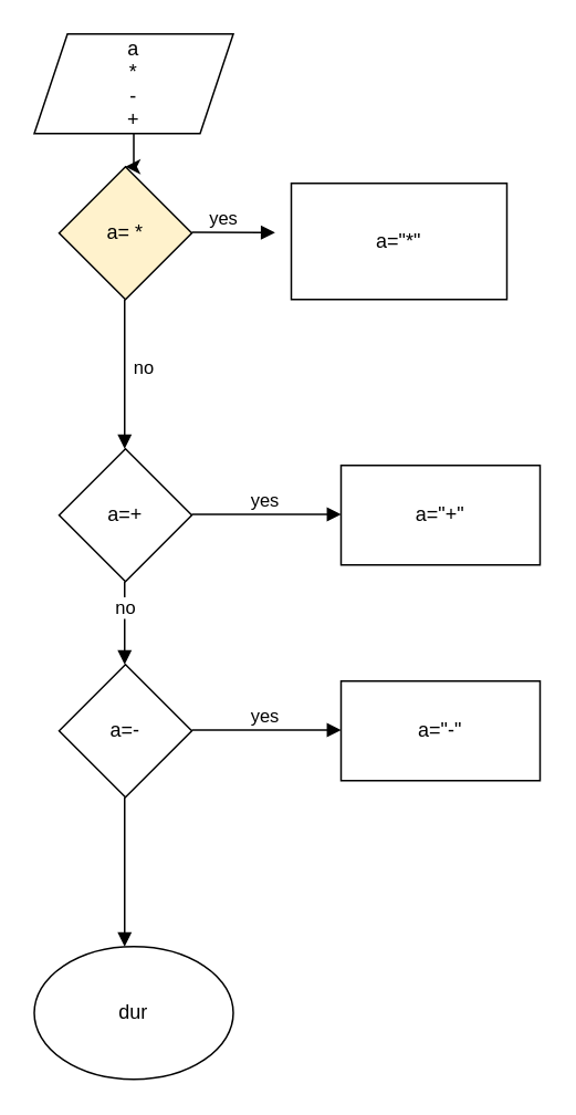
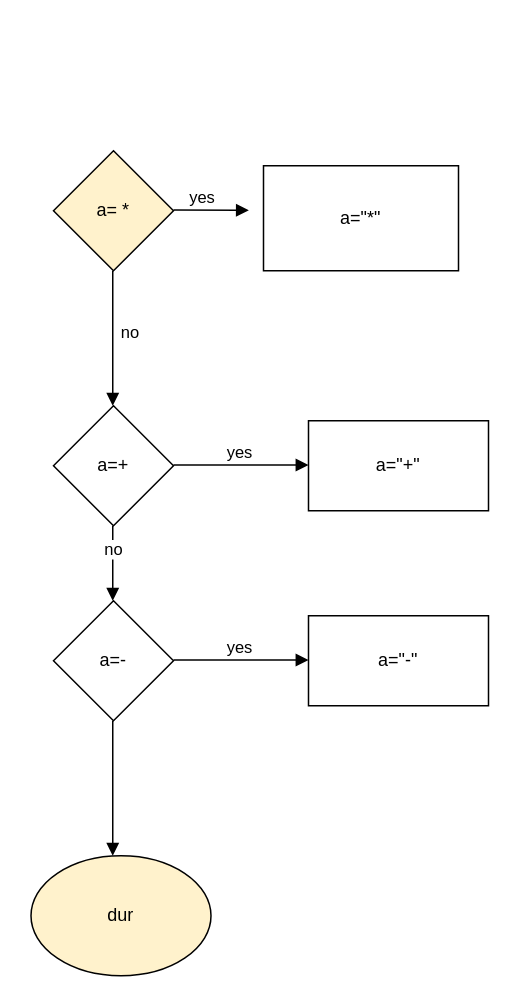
  <mxCell id="0" />
  <mxCell id="1" parent="0" />
  <mxCell id="2" value="a= *" style="rhombus;whiteSpace=wrap;html=1;fillColor=#fff2cc;" parent="1" vertex="1"><mxGeometry x="35" y="100" width="80" height="80" as="geometry" /></mxCell>
- <mxCell id="3" value="" style="edgeStyle=orthogonalEdgeStyle;rounded=0;orthogonalLoop=1;jettySize=auto;html=1;" parent="1" source="4" target="2" edge="1"><mxGeometry relative="1" as="geometry" /></mxCell>
- <mxCell id="4" value="a&lt;br&gt;*&lt;br&gt;-&lt;br&gt;+" style="shape=parallelogram;perimeter=parallelogramPerimeter;whiteSpace=wrap;html=1;fixedSize=1;" parent="1" vertex="1"><mxGeometry x="20" y="20" width="120" height="60" as="geometry" /></mxCell>
  <mxCell id="5" value="yes" style="html=1;verticalAlign=bottom;endArrow=block;" parent="1" edge="1"><mxGeometry x="-0.192" width="80" relative="1" as="geometry"><mxPoint x="115" y="139.5" as="sourcePoint" /><mxPoint x="165.221" y="139.721" as="targetPoint" /><Array as="points"><mxPoint x="115" y="140" /></Array><mxPoint as="offset" /></mxGeometry></mxCell>
  <mxCell id="6" value="a=&quot;*&quot;" style="rounded=0;whiteSpace=wrap;html=1;" parent="1" vertex="1"><mxGeometry x="175" y="110" width="130" height="70" as="geometry" /></mxCell>
  <mxCell id="7" value="no" style="html=1;verticalAlign=bottom;endArrow=block;" parent="1" edge="1"><mxGeometry x="0.111" y="11" width="80" relative="1" as="geometry"><mxPoint x="74.5" y="180" as="sourcePoint" /><mxPoint x="74.5" y="270" as="targetPoint" /><Array as="points"><mxPoint x="74.5" y="180.5" /></Array><mxPoint as="offset" /></mxGeometry></mxCell>
  <mxCell id="8" value="a=+" style="rhombus;whiteSpace=wrap;html=1;" parent="1" vertex="1"><mxGeometry x="35" y="270" width="80" height="80" as="geometry" /></mxCell>
  <mxCell id="9" value="yes" style="html=1;verticalAlign=bottom;endArrow=block;" parent="1" edge="1"><mxGeometry width="80" relative="1" as="geometry"><mxPoint x="115" y="309.5" as="sourcePoint" /><mxPoint x="205" y="309.5" as="targetPoint" /><Array as="points"><mxPoint x="115" y="310" /></Array></mxGeometry></mxCell>
  <mxCell id="10" value="a=&quot;+&quot;" style="rounded=0;whiteSpace=wrap;html=1;" parent="1" vertex="1"><mxGeometry x="205" y="280" width="120" height="60" as="geometry" /></mxCell>
  <mxCell id="11" value="no" style="html=1;verticalAlign=bottom;endArrow=block;" parent="1" edge="1"><mxGeometry width="80" relative="1" as="geometry"><mxPoint x="74.5" y="350" as="sourcePoint" /><mxPoint x="74.5" y="400" as="targetPoint" /><Array as="points"><mxPoint x="74.5" y="350.5" /></Array></mxGeometry></mxCell>
  <mxCell id="12" value="a=-" style="rhombus;whiteSpace=wrap;html=1;" parent="1" vertex="1"><mxGeometry x="35" y="400" width="80" height="80" as="geometry" /></mxCell>
  <mxCell id="13" value="yes" style="html=1;verticalAlign=bottom;endArrow=block;" parent="1" edge="1"><mxGeometry width="80" relative="1" as="geometry"><mxPoint x="115" y="439.5" as="sourcePoint" /><mxPoint x="205" y="439.5" as="targetPoint" /><Array as="points"><mxPoint x="115" y="440" /><mxPoint x="145" y="439.5" /></Array></mxGeometry></mxCell>
  <mxCell id="14" value="a=&quot;-&quot;" style="rounded=0;whiteSpace=wrap;html=1;" parent="1" vertex="1"><mxGeometry x="205" y="410" width="120" height="60" as="geometry" /></mxCell>
  <mxCell id="15" value="" style="html=1;verticalAlign=bottom;endArrow=block;" parent="1" edge="1"><mxGeometry x="0.111" y="11" width="80" relative="1" as="geometry"><mxPoint x="74.5" y="480" as="sourcePoint" /><mxPoint x="74.5" y="570" as="targetPoint" /><Array as="points"><mxPoint x="74.5" y="480.5" /></Array><mxPoint as="offset" /></mxGeometry></mxCell>
- <mxCell id="16" value="dur" style="ellipse;whiteSpace=wrap;html=1;" parent="1" vertex="1"><mxGeometry x="20" y="570" width="120" height="80" as="geometry" /></mxCell>
+ <mxCell id="16" value="dur" style="ellipse;whiteSpace=wrap;html=1;fillColor=#fff2cc;" parent="1" vertex="1"><mxGeometry x="20" y="570" width="120" height="80" as="geometry" /></mxCell>
